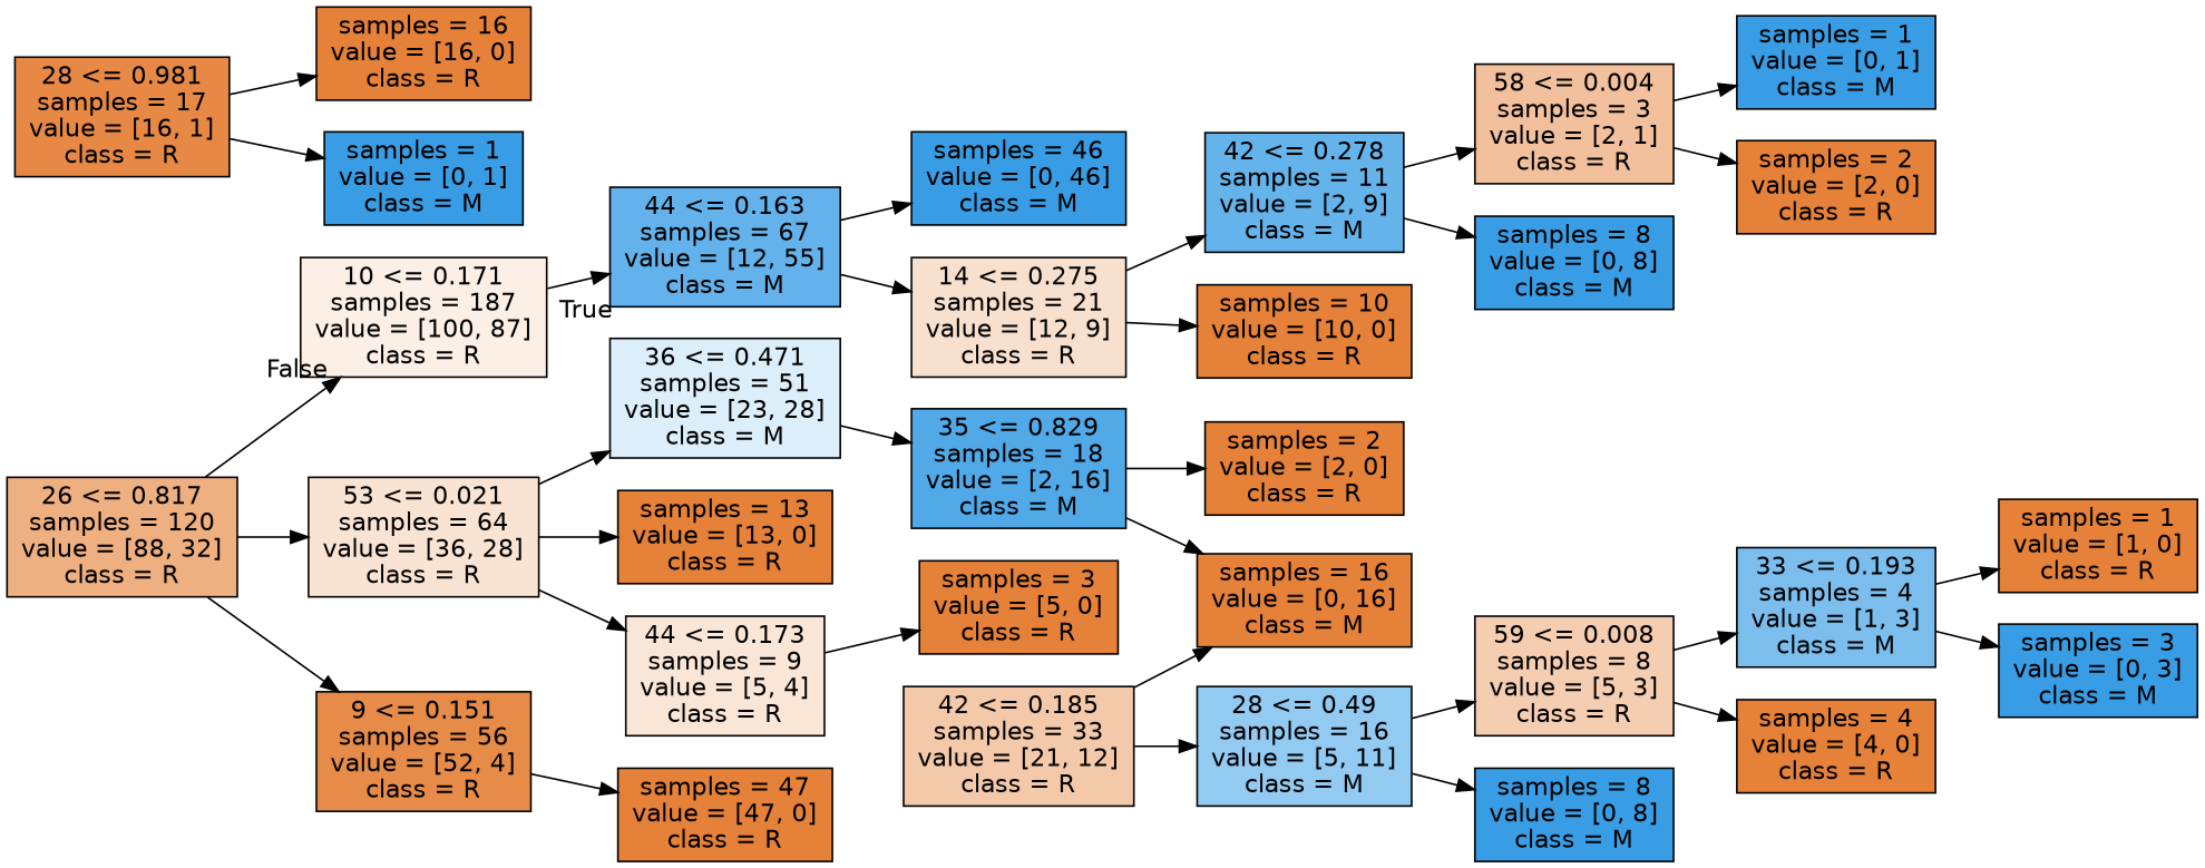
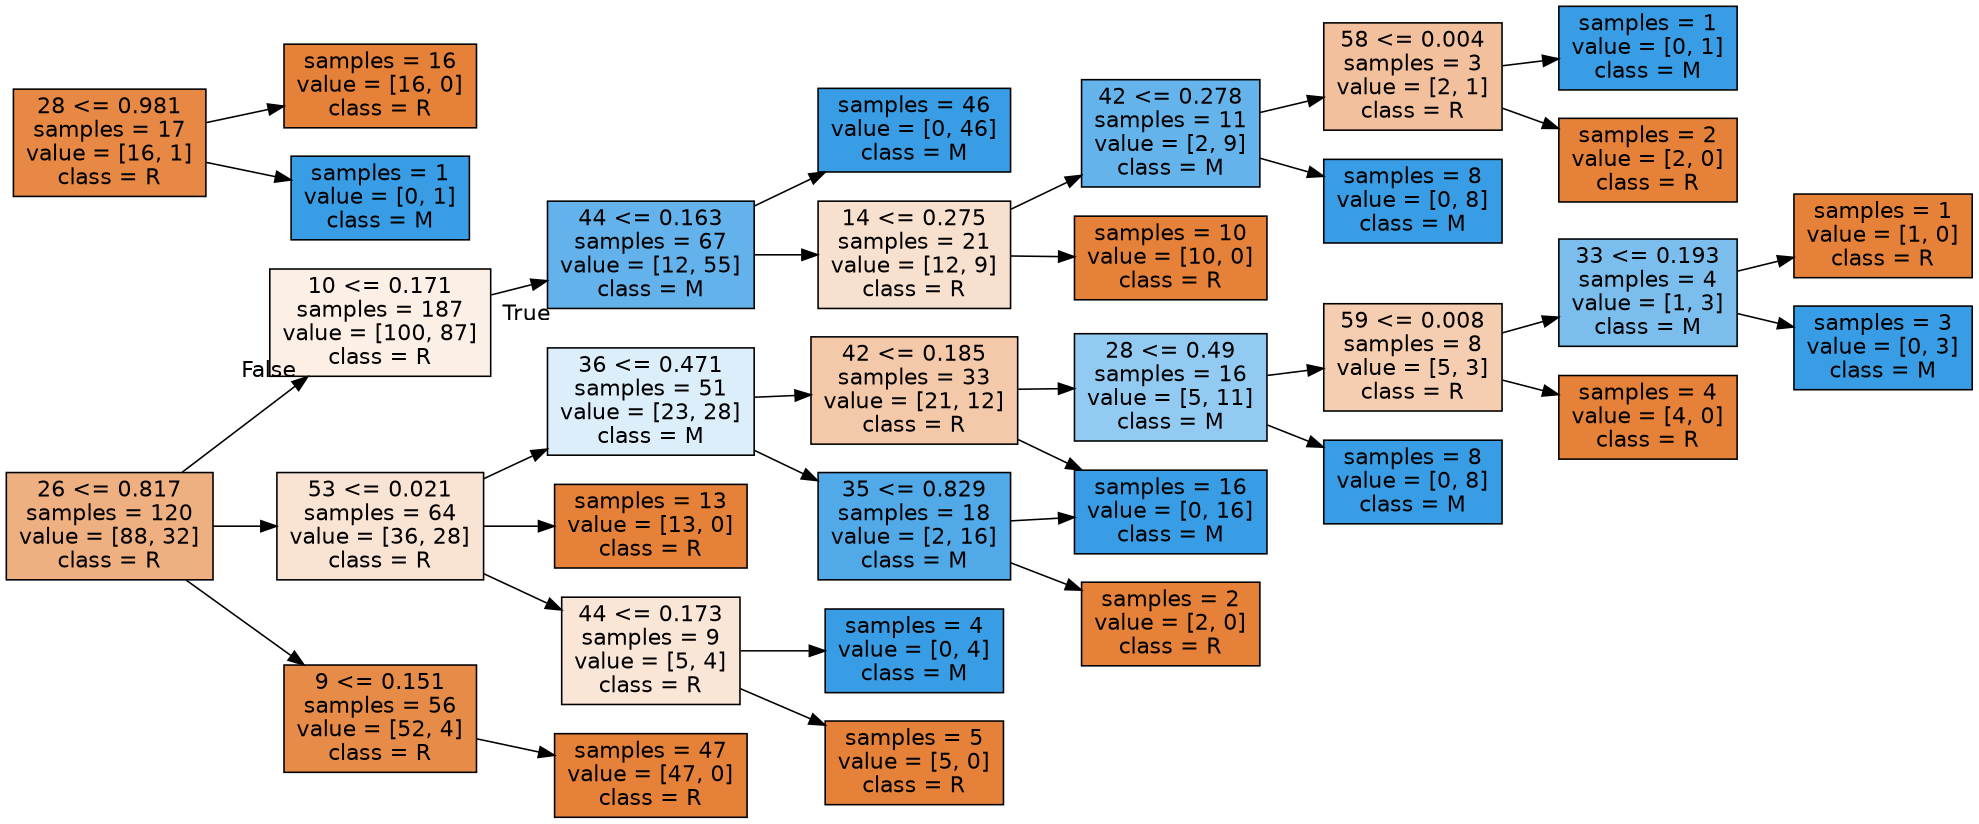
  digraph {
    rankdir=LR
    node [color=black fillcolor="#e58139" fontname=helvetica shape=box style=filled]
    edge [fontname=helvetica]
    n1 [fillcolor="#fcefe5" label="10 <= 0.171\nsamples = 187\nvalue = [100, 87]\nclass = R"]
    n2 [fillcolor="#64b2eb" label="44 <= 0.163\nsamples = 67\nvalue = [12, 55]\nclass = M"]
    n3 [fillcolor="#399de5" label="samples = 46\nvalue = [0, 46]\nclass = M"]
    n4 [fillcolor="#f8e0ce" label="14 <= 0.275\nsamples = 21\nvalue = [12, 9]\nclass = R"]
    n5 [fillcolor="#eeaf81" label="26 <= 0.817\nsamples = 120\nvalue = [88, 32]\nclass = R"]
    n6 [fillcolor="#f9e3d3" label="53 <= 0.021\nsamples = 64\nvalue = [36, 28]\nclass = R"]
    n7 [fillcolor="#e78b48" label="9 <= 0.151\nsamples = 56\nvalue = [52, 4]\nclass = R"]
    n8 [fillcolor="#65b3eb" label="42 <= 0.278\nsamples = 11\nvalue = [2, 9]\nclass = M"]
    n9 [label="samples = 10\nvalue = [10, 0]\nclass = R"]
    n10 [fillcolor="#f2c09c" label="58 <= 0.004\nsamples = 3\nvalue = [2, 1]\nclass = R"]
    n11 [fillcolor="#399de5" label="samples = 8\nvalue = [0, 8]\nclass = M"]
    n12 [fillcolor="#399de5" label="samples = 1\nvalue = [0, 1]\nclass = M"]
    n13 [label="samples = 2\nvalue = [2, 0]\nclass = R"]
    n14 [fillcolor="#dceefa" label="36 <= 0.471\nsamples = 51\nvalue = [23, 28]\nclass = M"]
    n15 [label="samples = 13\nvalue = [13, 0]\nclass = R"]
    n16 [fillcolor="#fae6d7" label="44 <= 0.173\nsamples = 9\nvalue = [5, 4]\nclass = R"]
    n17 [label="samples = 47\nvalue = [47, 0]\nclass = R"]
    n18 [fillcolor="#f4c9aa" label="42 <= 0.185\nsamples = 33\nvalue = [21, 12]\nclass = R"]
    n19 [fillcolor="#52a9e8" label="35 <= 0.829\nsamples = 18\nvalue = [2, 16]\nclass = M"]
    n20 [fillcolor="#93caf1" label="28 <= 0.49\nsamples = 16\nvalue = [5, 11]\nclass = M"]
-   n21 [label="samples = 16\nvalue = [0, 16]\nclass = M"]
+   n21 [fillcolor="#399de5" label="samples = 16\nvalue = [0, 16]\nclass = M"]
    n22 [label="samples = 2\nvalue = [2, 0]\nclass = R"]
    n23 [fillcolor="#f5cdb0" label="59 <= 0.008\nsamples = 8\nvalue = [5, 3]\nclass = R"]
    n24 [fillcolor="#399de5" label="samples = 8\nvalue = [0, 8]\nclass = M"]
    n25 [fillcolor="#e78945" label="28 <= 0.981\nsamples = 17\nvalue = [16, 1]\nclass = R"]
    n26 [label="samples = 16\nvalue = [16, 0]\nclass = R"]
    n27 [fillcolor="#399de5" label="samples = 1\nvalue = [0, 1]\nclass = M"]
    n28 [fillcolor="#7bbeee" label="33 <= 0.193\nsamples = 4\nvalue = [1, 3]\nclass = M"]
    n29 [label="samples = 4\nvalue = [4, 0]\nclass = R"]
    n30 [label="samples = 1\nvalue = [1, 0]\nclass = R"]
    n31 [fillcolor="#399de5" label="samples = 3\nvalue = [0, 3]\nclass = M"]
-   n33 [label="samples = 3\nvalue = [5, 0]\nclass = R"]
+   n32 [fillcolor="#399de5" label="samples = 4\nvalue = [0, 4]\nclass = M"]
+   n33 [label="samples = 5\nvalue = [5, 0]\nclass = R"]
    n1 -> n2 [headlabel=True labelangle=45 labeldistance=2.5]
    n2 -> n3
    n2 -> n4
    n4 -> n8
    n4 -> n9
    n5 -> n1 [headlabel=False labelangle=-45 labeldistance=2.5]
    n5 -> n6
    n5 -> n7
    n6 -> n14
    n6 -> n15
    n6 -> n16
    n7 -> n17
    n8 -> n10
    n8 -> n11
    n10 -> n12
    n10 -> n13
+   n14 -> n18
    n14 -> n19
+   n16 -> n32
    n16 -> n33
    n18 -> n20
    n18 -> n21
    n19 -> n21
    n19 -> n22
    n20 -> n23
    n20 -> n24
    n23 -> n28
    n23 -> n29
    n25 -> n26
    n25 -> n27
    n28 -> n30
    n28 -> n31
  }
